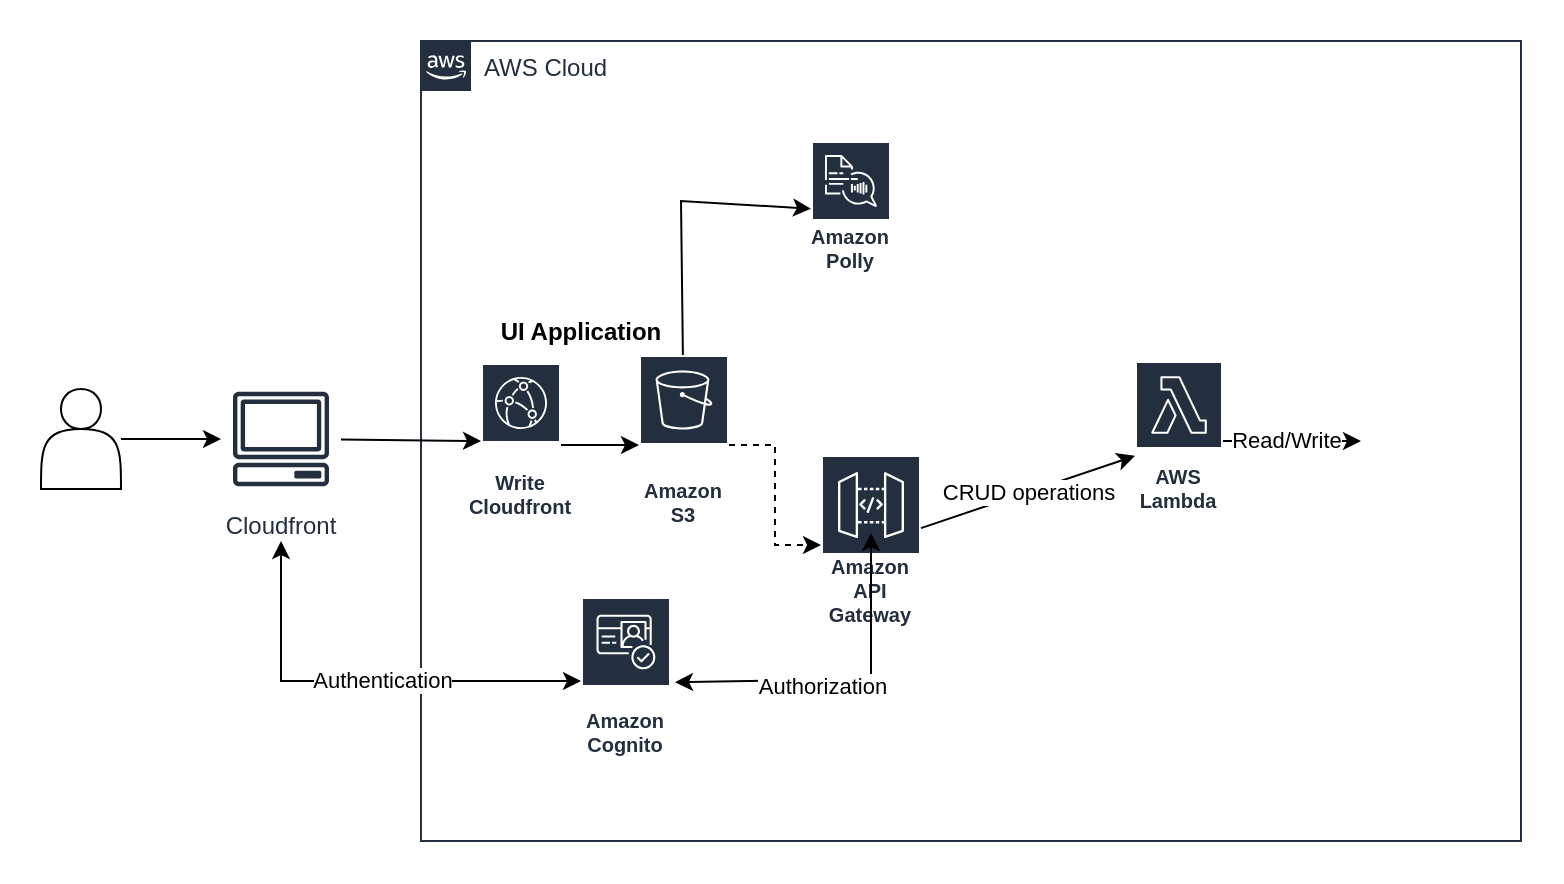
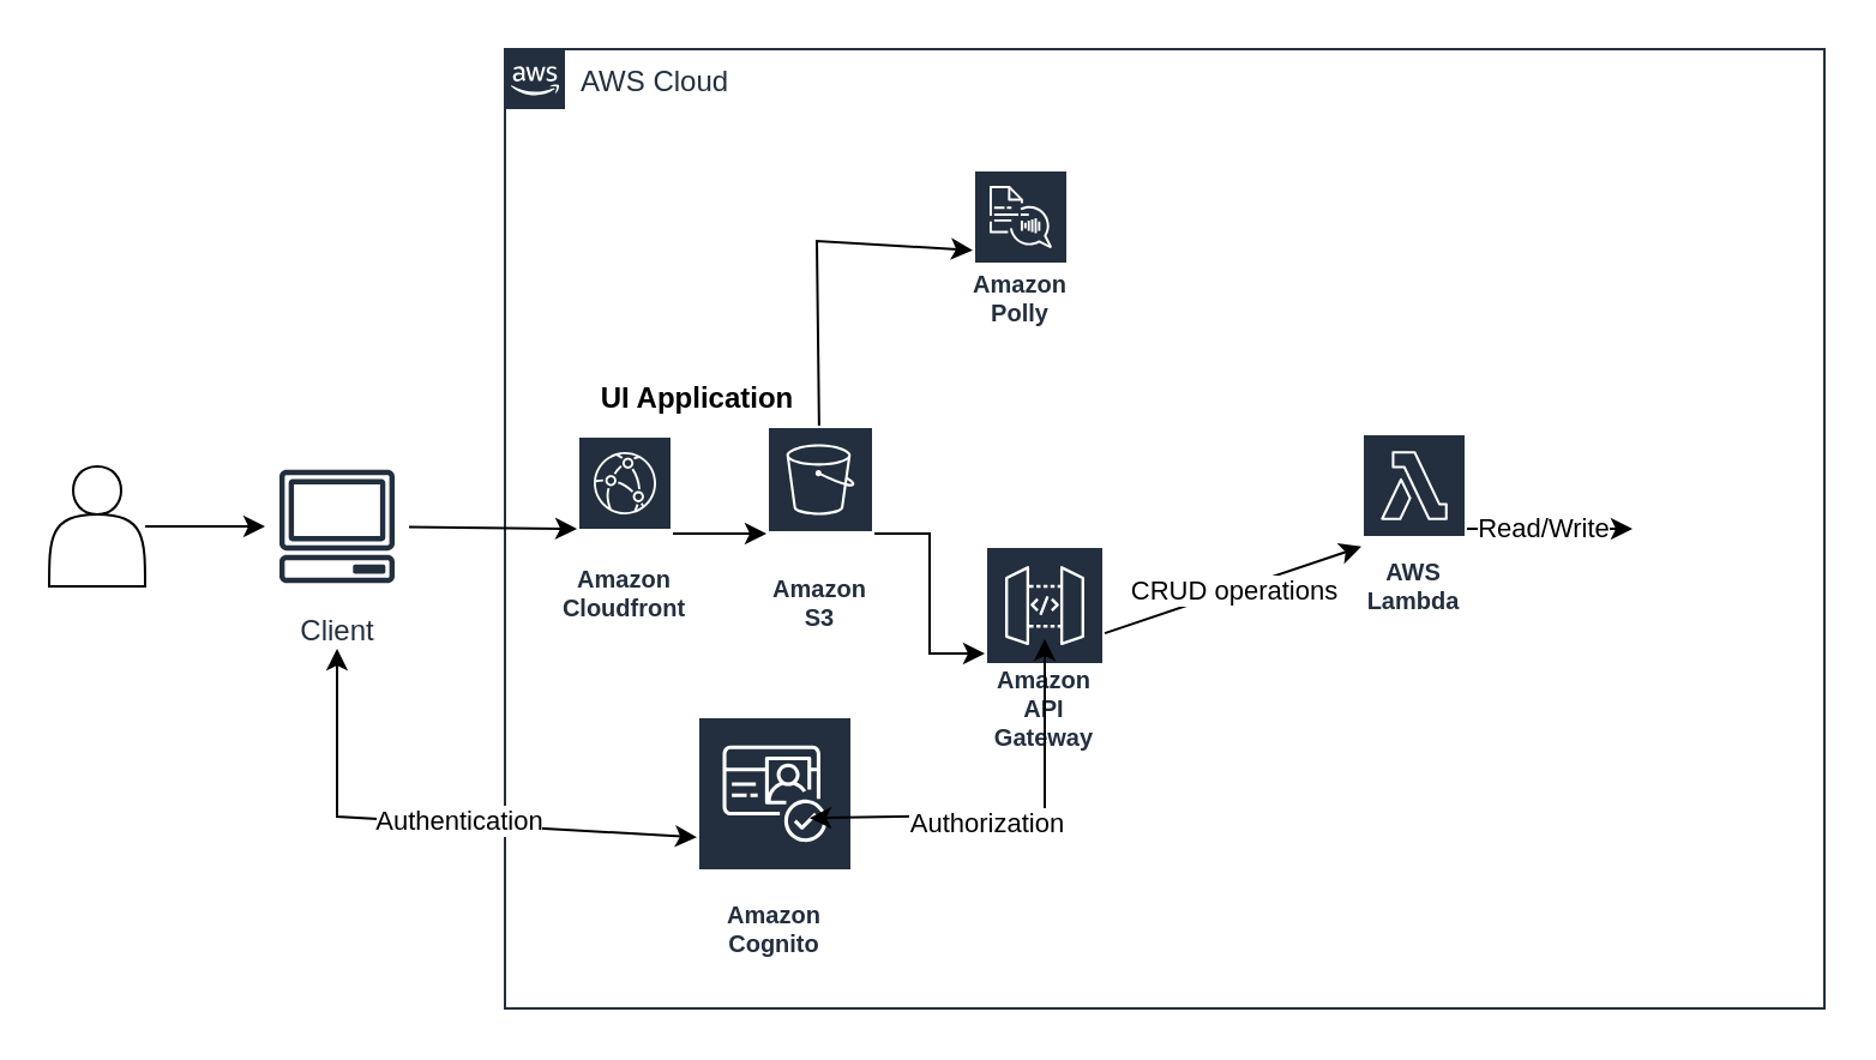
  <mxCell id="0" />
  <mxCell id="1" parent="0" />
  <mxCell id="2" value="" style="edgeStyle=orthogonalEdgeStyle;rounded=0;orthogonalLoop=1;jettySize=auto;html=1;" parent="1" source="3" target="21" edge="1"><mxGeometry relative="1" as="geometry" /></mxCell>
  <mxCell id="3" value="" style="shape=actor;whiteSpace=wrap;html=1;" parent="1" vertex="1"><mxGeometry x="20" y="194" width="40" height="50" as="geometry" /></mxCell>
  <mxCell id="4" value="AWS Cloud" style="points=[[0,0],[0.25,0],[0.5,0],[0.75,0],[1,0],[1,0.25],[1,0.5],[1,0.75],[1,1],[0.75,1],[0.5,1],[0.25,1],[0,1],[0,0.75],[0,0.5],[0,0.25]];outlineConnect=0;gradientColor=none;html=1;whiteSpace=wrap;fontSize=12;fontStyle=0;container=1;pointerEvents=0;collapsible=0;recursiveResize=0;shape=mxgraph.aws4.group;grIcon=mxgraph.aws4.group_aws_cloud_alt;strokeColor=#232F3E;fillColor=none;verticalAlign=top;align=left;spacingLeft=30;fontColor=#232F3E;dashed=0;" parent="1" vertex="1"><mxGeometry x="210" y="20" width="550" height="400" as="geometry" /></mxCell>
  <mxCell id="5" value="Amazon API Gateway" style="sketch=0;outlineConnect=0;fontColor=#232F3E;gradientColor=none;strokeColor=#ffffff;fillColor=#232F3E;dashed=0;verticalLabelPosition=middle;verticalAlign=bottom;align=center;html=1;whiteSpace=wrap;fontSize=10;fontStyle=1;spacing=3;shape=mxgraph.aws4.productIcon;prIcon=mxgraph.aws4.api_gateway;" parent="4" vertex="1"><mxGeometry x="200" y="207" width="50" height="90" as="geometry" /></mxCell>
  <mxCell id="6" value="AWS Lambda" style="sketch=0;outlineConnect=0;fontColor=#232F3E;gradientColor=none;strokeColor=#ffffff;fillColor=#232F3E;dashed=0;verticalLabelPosition=middle;verticalAlign=bottom;align=center;html=1;whiteSpace=wrap;fontSize=10;fontStyle=1;spacing=3;shape=mxgraph.aws4.productIcon;prIcon=mxgraph.aws4.lambda;" parent="4" vertex="1"><mxGeometry x="357" y="160" width="44" height="80" as="geometry" /></mxCell>
  <mxCell id="7" value="" style="endArrow=classic;html=1;rounded=0;" parent="4" source="6" edge="1"><mxGeometry width="50" height="50" relative="1" as="geometry"><mxPoint x="200" y="270" as="sourcePoint" /><mxPoint x="470" y="200" as="targetPoint" /></mxGeometry></mxCell>
  <mxCell id="8" value="Read/Write" style="edgeLabel;html=1;align=center;verticalAlign=middle;resizable=0;points=[];" parent="7" vertex="1" connectable="0"><mxGeometry x="-0.095" y="1" relative="1" as="geometry"><mxPoint as="offset" /></mxGeometry></mxCell>
- <mxCell id="9" value="Amazon Cognito" style="sketch=0;outlineConnect=0;fontColor=#232F3E;gradientColor=none;strokeColor=#ffffff;fillColor=#232F3E;dashed=0;verticalLabelPosition=middle;verticalAlign=bottom;align=center;html=1;whiteSpace=wrap;fontSize=10;fontStyle=1;spacing=3;shape=mxgraph.aws4.productIcon;prIcon=mxgraph.aws4.cognito;" parent="4" vertex="1"><mxGeometry x="80" y="278" width="45" height="84" as="geometry" /></mxCell>
- <mxCell id="10" value="" style="edgeStyle=orthogonalEdgeStyle;rounded=0;orthogonalLoop=1;jettySize=auto;html=1;dashed=1;" parent="4" source="14" target="5" edge="1"><mxGeometry relative="1" as="geometry"><mxPoint x="125" y="202.5" as="sourcePoint" /></mxGeometry></mxCell>
+ <mxCell id="9" value="Amazon Cognito" style="sketch=0;outlineConnect=0;fontColor=#232F3E;gradientColor=none;strokeColor=#ffffff;fillColor=#232F3E;dashed=0;verticalLabelPosition=middle;verticalAlign=bottom;align=center;html=1;whiteSpace=wrap;fontSize=10;fontStyle=1;spacing=3;shape=mxgraph.aws4.productIcon;prIcon=mxgraph.aws4.cognito;" parent="4" vertex="1"><mxGeometry x="80" y="278" width="65" height="105" as="geometry" /></mxCell>
+ <mxCell id="10" value="" style="edgeStyle=orthogonalEdgeStyle;rounded=0;orthogonalLoop=1;jettySize=auto;html=1;" parent="4" source="14" target="5" edge="1"><mxGeometry relative="1" as="geometry"><mxPoint x="125" y="202.5" as="sourcePoint" /></mxGeometry></mxCell>
  <mxCell id="11" value="" style="endArrow=classic;html=1;rounded=0;" parent="4" source="5" target="6" edge="1"><mxGeometry relative="1" as="geometry"><mxPoint x="400" y="200" as="sourcePoint" /><mxPoint x="310" y="200" as="targetPoint" /></mxGeometry></mxCell>
  <mxCell id="12" value="CRUD operations" style="edgeLabel;resizable=0;html=1;;align=center;verticalAlign=middle;" parent="11" connectable="0" vertex="1"><mxGeometry relative="1" as="geometry" /></mxCell>
  <mxCell id="13" value="&lt;b&gt;UI Application&lt;/b&gt;" style="text;html=1;align=center;verticalAlign=middle;resizable=0;points=[];autosize=1;strokeColor=none;fillColor=none;" parent="4" vertex="1"><mxGeometry x="30" y="131" width="100" height="30" as="geometry" /></mxCell>
  <mxCell id="14" value="Amazon S3" style="sketch=0;outlineConnect=0;fontColor=#232F3E;gradientColor=none;strokeColor=#ffffff;fillColor=#232F3E;dashed=0;verticalLabelPosition=middle;verticalAlign=bottom;align=center;html=1;whiteSpace=wrap;fontSize=10;fontStyle=1;spacing=3;shape=mxgraph.aws4.productIcon;prIcon=mxgraph.aws4.s3;" parent="4" vertex="1"><mxGeometry x="109" y="157" width="45" height="90" as="geometry" /></mxCell>
  <mxCell id="15" value="" style="endArrow=classic;startArrow=classic;html=1;rounded=0;" parent="4" edge="1"><mxGeometry width="50" height="50" relative="1" as="geometry"><mxPoint x="127" y="320.617" as="sourcePoint" /><mxPoint x="225" y="246" as="targetPoint" /><Array as="points"><mxPoint x="225" y="319" /></Array></mxGeometry></mxCell>
  <mxCell id="16" value="Authorization" style="edgeLabel;html=1;align=center;verticalAlign=middle;resizable=0;points=[];" vertex="1" connectable="0" parent="15"><mxGeometry x="-0.141" y="-3" relative="1" as="geometry"><mxPoint as="offset" /></mxGeometry></mxCell>
  <mxCell id="17" value="" style="edgeStyle=orthogonalEdgeStyle;rounded=0;orthogonalLoop=1;jettySize=auto;html=1;" parent="4" source="18" target="14" edge="1"><mxGeometry relative="1" as="geometry" /></mxCell>
- <mxCell id="18" value="Write Cloudfront" style="sketch=0;outlineConnect=0;fontColor=#232F3E;gradientColor=none;strokeColor=#ffffff;fillColor=#232F3E;dashed=0;verticalLabelPosition=middle;verticalAlign=bottom;align=center;html=1;whiteSpace=wrap;fontSize=10;fontStyle=1;spacing=3;shape=mxgraph.aws4.productIcon;prIcon=mxgraph.aws4.cloudfront;" parent="4" vertex="1"><mxGeometry x="30" y="161" width="40" height="82" as="geometry" /></mxCell>
+ <mxCell id="18" value="Amazon Cloudfront" style="sketch=0;outlineConnect=0;fontColor=#232F3E;gradientColor=none;strokeColor=#ffffff;fillColor=#232F3E;dashed=0;verticalLabelPosition=middle;verticalAlign=bottom;align=center;html=1;whiteSpace=wrap;fontSize=10;fontStyle=1;spacing=3;shape=mxgraph.aws4.productIcon;prIcon=mxgraph.aws4.cloudfront;" parent="4" vertex="1"><mxGeometry x="30" y="161" width="40" height="82" as="geometry" /></mxCell>
  <mxCell id="19" value="Amazon Polly" style="sketch=0;outlineConnect=0;fontColor=#232F3E;gradientColor=none;strokeColor=#ffffff;fillColor=#232F3E;dashed=0;verticalLabelPosition=middle;verticalAlign=bottom;align=center;html=1;whiteSpace=wrap;fontSize=10;fontStyle=1;spacing=3;shape=mxgraph.aws4.productIcon;prIcon=mxgraph.aws4.polly;" vertex="1" parent="4"><mxGeometry x="195" y="50" width="40" height="70" as="geometry" /></mxCell>
  <mxCell id="20" value="" style="endArrow=classic;html=1;rounded=0;" edge="1" parent="4" source="14" target="19"><mxGeometry width="50" height="50" relative="1" as="geometry"><mxPoint x="75" y="90" as="sourcePoint" /><mxPoint x="125" y="40" as="targetPoint" /><Array as="points"><mxPoint x="130" y="80" /></Array></mxGeometry></mxCell>
- <mxCell id="21" value="Cloudfront" style="sketch=0;outlineConnect=0;fontColor=#232F3E;gradientColor=none;strokeColor=#232F3E;fillColor=#ffffff;dashed=0;verticalLabelPosition=bottom;verticalAlign=top;align=center;html=1;fontSize=12;fontStyle=0;aspect=fixed;shape=mxgraph.aws4.resourceIcon;resIcon=mxgraph.aws4.client;" parent="1" vertex="1"><mxGeometry x="110" y="189" width="60" height="60" as="geometry" /></mxCell>
+ <mxCell id="21" value="Client" style="sketch=0;outlineConnect=0;fontColor=#232F3E;gradientColor=none;strokeColor=#232F3E;fillColor=#ffffff;dashed=0;verticalLabelPosition=bottom;verticalAlign=top;align=center;html=1;fontSize=12;fontStyle=0;aspect=fixed;shape=mxgraph.aws4.resourceIcon;resIcon=mxgraph.aws4.client;" parent="1" vertex="1"><mxGeometry x="110" y="189" width="60" height="60" as="geometry" /></mxCell>
  <mxCell id="22" value="" style="endArrow=classic;startArrow=classic;html=1;rounded=0;" parent="1" source="9" edge="1"><mxGeometry width="50" height="50" relative="1" as="geometry"><mxPoint x="300" y="349.226" as="sourcePoint" /><mxPoint x="140" y="270" as="targetPoint" /><Array as="points"><mxPoint x="140" y="340" /></Array></mxGeometry></mxCell>
  <mxCell id="23" value="Authentication" style="edgeLabel;html=1;align=center;verticalAlign=middle;resizable=0;points=[];" parent="22" vertex="1" connectable="0"><mxGeometry x="-0.012" y="1" relative="1" as="geometry"><mxPoint x="9" y="-2" as="offset" /></mxGeometry></mxCell>
  <mxCell id="24" value="" style="endArrow=classic;html=1;rounded=0;" parent="1" source="21" edge="1"><mxGeometry width="50" height="50" relative="1" as="geometry"><mxPoint x="170" y="222" as="sourcePoint" /><mxPoint x="240" y="220" as="targetPoint" /></mxGeometry></mxCell>
